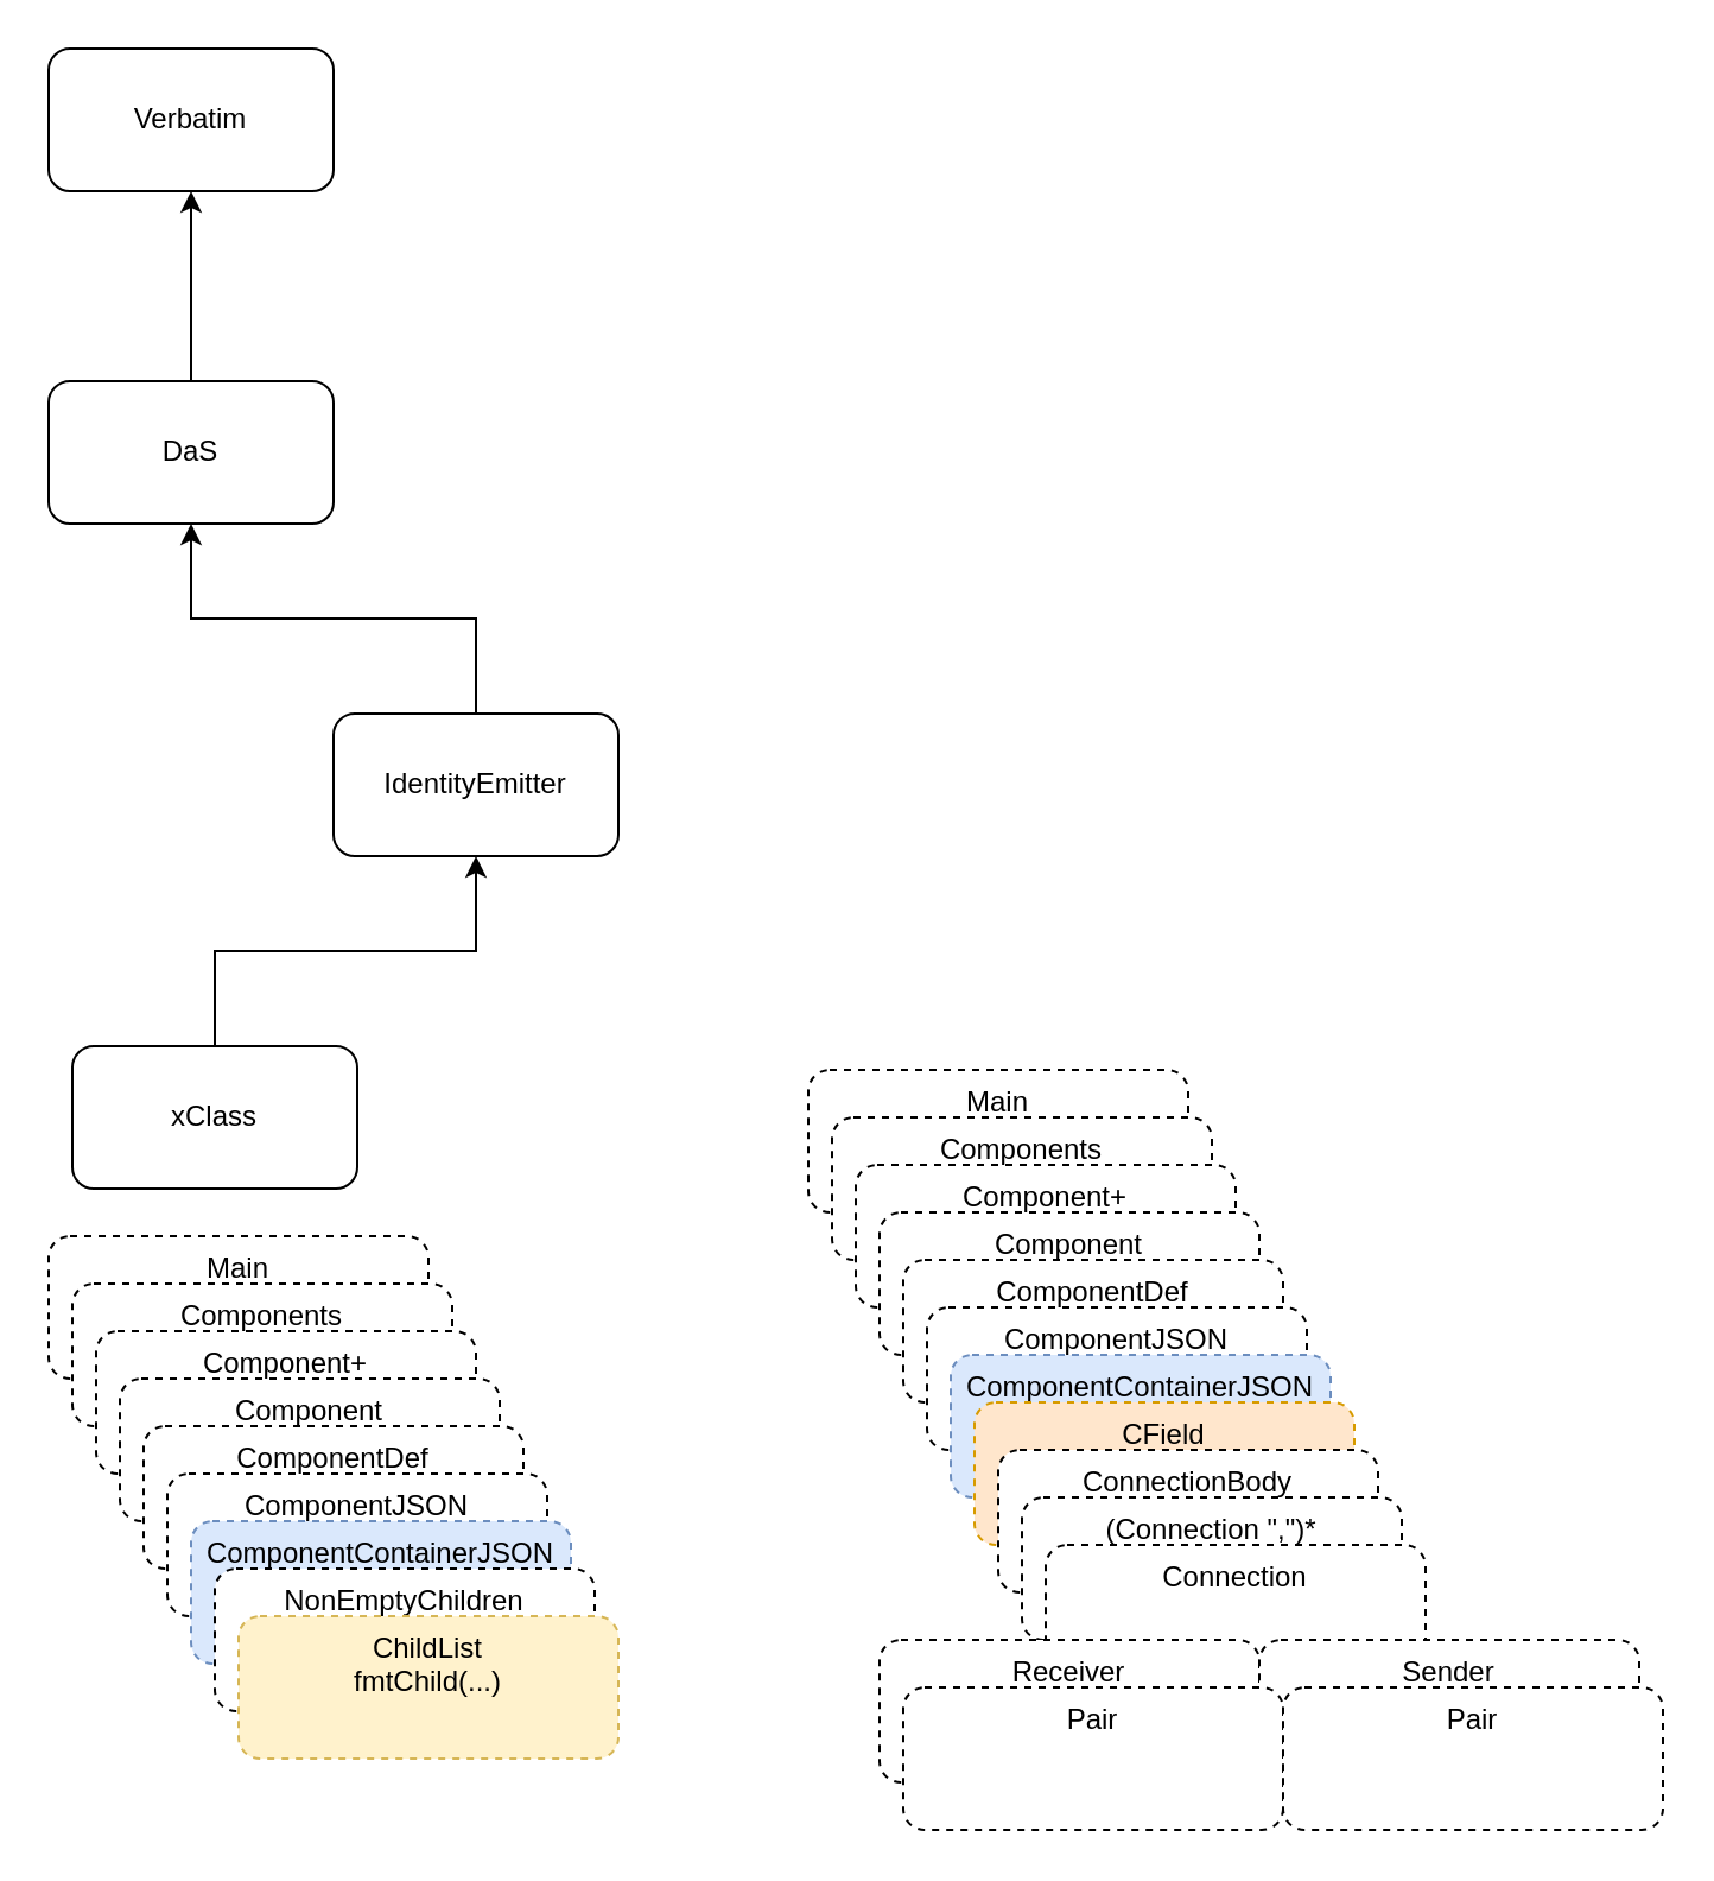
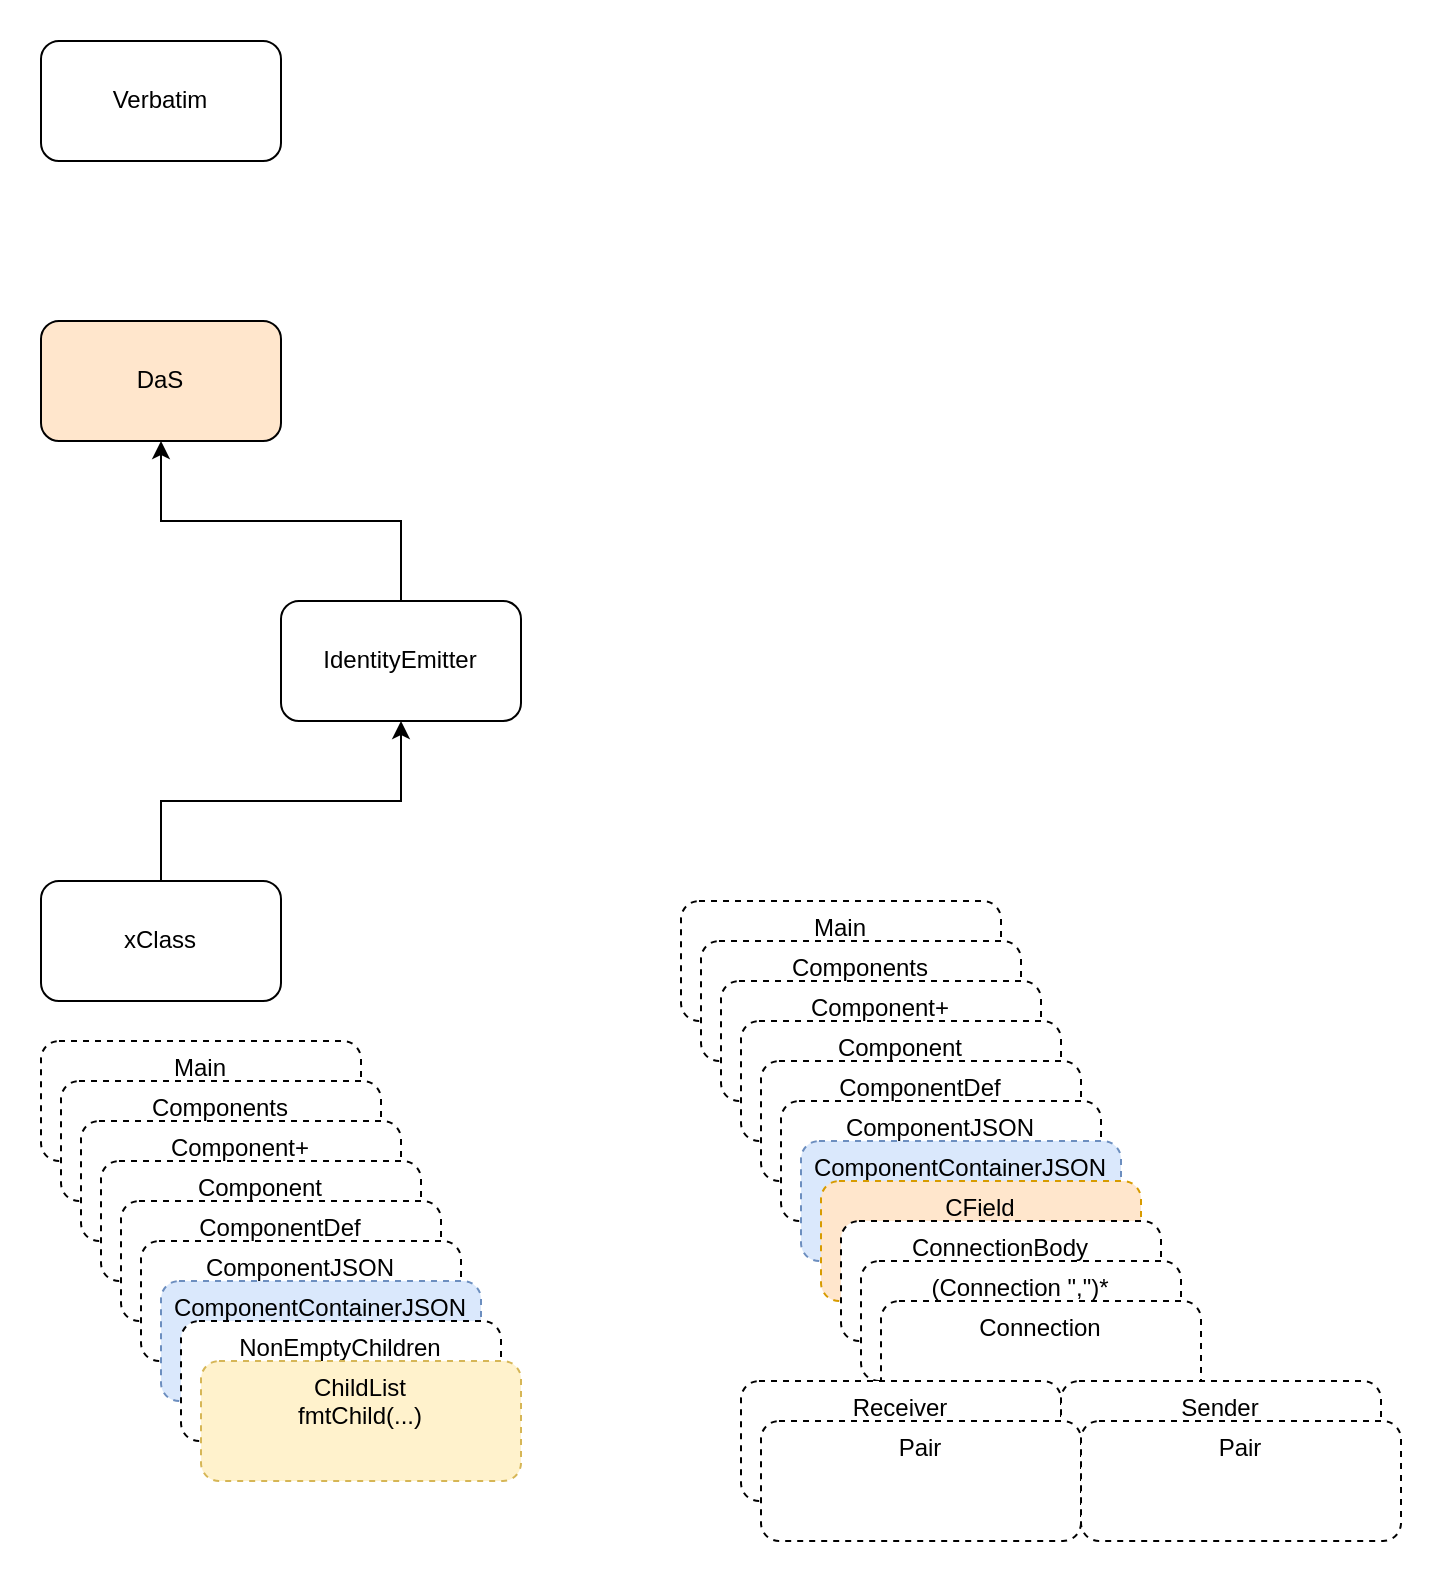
  <mxCell id="0" />
  <mxCell id="1" parent="0" />
  <mxCell id="2" value="Main" style="rounded=1;whiteSpace=wrap;html=1;dashed=1;verticalAlign=top;" vertex="1" parent="1"><mxGeometry x="20" y="520" width="160" height="60" as="geometry" /></mxCell>
  <mxCell id="3" value="Components" style="rounded=1;whiteSpace=wrap;html=1;dashed=1;verticalAlign=top;" vertex="1" parent="1"><mxGeometry x="30" y="540" width="160" height="60" as="geometry" /></mxCell>
  <mxCell id="4" value="Component+" style="rounded=1;whiteSpace=wrap;html=1;dashed=1;verticalAlign=top;" vertex="1" parent="1"><mxGeometry x="40" y="560" width="160" height="60" as="geometry" /></mxCell>
  <mxCell id="5" value="Component" style="rounded=1;whiteSpace=wrap;html=1;dashed=1;verticalAlign=top;" vertex="1" parent="1"><mxGeometry x="50" y="580" width="160" height="60" as="geometry" /></mxCell>
  <mxCell id="6" value="ComponentDef" style="rounded=1;whiteSpace=wrap;html=1;dashed=1;verticalAlign=top;" vertex="1" parent="1"><mxGeometry x="60" y="600" width="160" height="60" as="geometry" /></mxCell>
  <mxCell id="7" value="ComponentJSON" style="rounded=1;whiteSpace=wrap;html=1;dashed=1;verticalAlign=top;" vertex="1" parent="1"><mxGeometry x="70" y="620" width="160" height="60" as="geometry" /></mxCell>
  <mxCell id="8" value="ComponentContainerJSON" style="rounded=1;whiteSpace=wrap;html=1;dashed=1;verticalAlign=top;fillColor=#dae8fc;strokeColor=#6c8ebf;" vertex="1" parent="1"><mxGeometry x="80" y="640" width="160" height="60" as="geometry" /></mxCell>
  <mxCell id="9" value="NonEmptyChildren" style="rounded=1;whiteSpace=wrap;html=1;dashed=1;verticalAlign=top;" vertex="1" parent="1"><mxGeometry x="90" y="660" width="160" height="60" as="geometry" /></mxCell>
  <mxCell id="10" style="edgeStyle=orthogonalEdgeStyle;rounded=0;orthogonalLoop=1;jettySize=auto;html=1;exitX=0.5;exitY=0;exitDx=0;exitDy=0;entryX=0.5;entryY=1;entryDx=0;entryDy=0;" edge="1" parent="1" source="11" target="15"><mxGeometry relative="1" as="geometry" /></mxCell>
  <mxCell id="11" value="IdentityEmitter" style="rounded=1;whiteSpace=wrap;html=1;" vertex="1" parent="1"><mxGeometry x="140" y="300" width="120" height="60" as="geometry" /></mxCell>
  <mxCell id="12" style="edgeStyle=orthogonalEdgeStyle;rounded=0;orthogonalLoop=1;jettySize=auto;html=1;exitX=0.5;exitY=0;exitDx=0;exitDy=0;entryX=0.5;entryY=1;entryDx=0;entryDy=0;" edge="1" parent="1" source="13" target="11"><mxGeometry relative="1" as="geometry" /></mxCell>
- <mxCell id="13" value="xClass" style="rounded=1;whiteSpace=wrap;html=1;" vertex="1" parent="1"><mxGeometry x="30" y="440" width="120" height="60" as="geometry" /></mxCell>
- <mxCell id="14" style="edgeStyle=orthogonalEdgeStyle;rounded=0;orthogonalLoop=1;jettySize=auto;html=1;exitX=0.5;exitY=0;exitDx=0;exitDy=0;entryX=0.5;entryY=1;entryDx=0;entryDy=0;" edge="1" parent="1" source="15" target="16"><mxGeometry relative="1" as="geometry" /></mxCell>
- <mxCell id="15" value="DaS" style="rounded=1;whiteSpace=wrap;html=1;" vertex="1" parent="1"><mxGeometry x="20" y="160" width="120" height="60" as="geometry" /></mxCell>
+ <mxCell id="13" value="xClass" style="rounded=1;whiteSpace=wrap;html=1;" vertex="1" parent="1"><mxGeometry x="20" y="440" width="120" height="60" as="geometry" /></mxCell>
+ <mxCell id="15" value="DaS" style="rounded=1;whiteSpace=wrap;html=1;fillColor=#ffe6cc;" vertex="1" parent="1"><mxGeometry x="20" y="160" width="120" height="60" as="geometry" /></mxCell>
  <mxCell id="16" value="Verbatim" style="rounded=1;whiteSpace=wrap;html=1;" vertex="1" parent="1"><mxGeometry x="20" y="20" width="120" height="60" as="geometry" /></mxCell>
  <mxCell id="17" value="ChildList&lt;br&gt;fmtChild(...)" style="rounded=1;whiteSpace=wrap;html=1;dashed=1;verticalAlign=top;fillColor=#fff2cc;strokeColor=#d6b656;" vertex="1" parent="1"><mxGeometry x="100" y="680" width="160" height="60" as="geometry" /></mxCell>
  <mxCell id="18" value="Main" style="rounded=1;whiteSpace=wrap;html=1;dashed=1;verticalAlign=top;" vertex="1" parent="1"><mxGeometry x="340" y="450" width="160" height="60" as="geometry" /></mxCell>
  <mxCell id="19" value="Components" style="rounded=1;whiteSpace=wrap;html=1;dashed=1;verticalAlign=top;" vertex="1" parent="1"><mxGeometry x="350" y="470" width="160" height="60" as="geometry" /></mxCell>
  <mxCell id="20" value="Component+" style="rounded=1;whiteSpace=wrap;html=1;dashed=1;verticalAlign=top;" vertex="1" parent="1"><mxGeometry x="360" y="490" width="160" height="60" as="geometry" /></mxCell>
  <mxCell id="21" value="Component" style="rounded=1;whiteSpace=wrap;html=1;dashed=1;verticalAlign=top;" vertex="1" parent="1"><mxGeometry x="370" y="510" width="160" height="60" as="geometry" /></mxCell>
  <mxCell id="22" value="ComponentDef" style="rounded=1;whiteSpace=wrap;html=1;dashed=1;verticalAlign=top;" vertex="1" parent="1"><mxGeometry x="380" y="530" width="160" height="60" as="geometry" /></mxCell>
  <mxCell id="23" value="ComponentJSON" style="rounded=1;whiteSpace=wrap;html=1;dashed=1;verticalAlign=top;" vertex="1" parent="1"><mxGeometry x="390" y="550" width="160" height="60" as="geometry" /></mxCell>
  <mxCell id="24" value="ComponentContainerJSON" style="rounded=1;whiteSpace=wrap;html=1;dashed=1;verticalAlign=top;fillColor=#dae8fc;strokeColor=#6c8ebf;" vertex="1" parent="1"><mxGeometry x="400" y="570" width="160" height="60" as="geometry" /></mxCell>
  <mxCell id="25" value="CField&lt;br&gt;fmtConnections (...)" style="rounded=1;whiteSpace=wrap;html=1;dashed=1;verticalAlign=top;fillColor=#ffe6cc;strokeColor=#d79b00;" vertex="1" parent="1"><mxGeometry x="410" y="590" width="160" height="60" as="geometry" /></mxCell>
  <mxCell id="26" value="ConnectionBody" style="rounded=1;whiteSpace=wrap;html=1;dashed=1;verticalAlign=top;" vertex="1" parent="1"><mxGeometry x="420" y="610" width="160" height="60" as="geometry" /></mxCell>
  <mxCell id="27" value="(Connection &quot;,&quot;)*" style="rounded=1;whiteSpace=wrap;html=1;dashed=1;verticalAlign=top;" vertex="1" parent="1"><mxGeometry x="430" y="630" width="160" height="60" as="geometry" /></mxCell>
  <mxCell id="28" value="Connection" style="rounded=1;whiteSpace=wrap;html=1;dashed=1;verticalAlign=top;" vertex="1" parent="1"><mxGeometry x="440" y="650" width="160" height="60" as="geometry" /></mxCell>
  <mxCell id="29" value="Receiver" style="rounded=1;whiteSpace=wrap;html=1;dashed=1;verticalAlign=top;" vertex="1" parent="1"><mxGeometry x="370" y="690" width="160" height="60" as="geometry" /></mxCell>
  <mxCell id="30" value="Sender" style="rounded=1;whiteSpace=wrap;html=1;dashed=1;verticalAlign=top;" vertex="1" parent="1"><mxGeometry x="530" y="690" width="160" height="60" as="geometry" /></mxCell>
  <mxCell id="31" value="Pair" style="rounded=1;whiteSpace=wrap;html=1;dashed=1;verticalAlign=top;" vertex="1" parent="1"><mxGeometry x="380" y="710" width="160" height="60" as="geometry" /></mxCell>
  <mxCell id="32" value="Pair" style="rounded=1;whiteSpace=wrap;html=1;dashed=1;verticalAlign=top;" vertex="1" parent="1"><mxGeometry x="540" y="710" width="160" height="60" as="geometry" /></mxCell>
